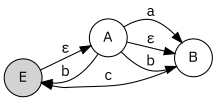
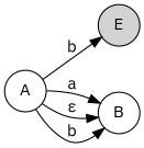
  digraph {
    fontname="IBM Plex Sans"
    rankdir=LR
    node [fontname="IBM Plex Sans" shape=circle]
    edge [fontname="IBM Plex Sans"]
    E [style=filled]
    A
    B
-   E -> A [label="ε"]
    A -> E [label=b]
    A -> B [label=a]
    A -> B [label="ε"]
    A -> B [label=b]
-   B -> E [label=c]
  }
